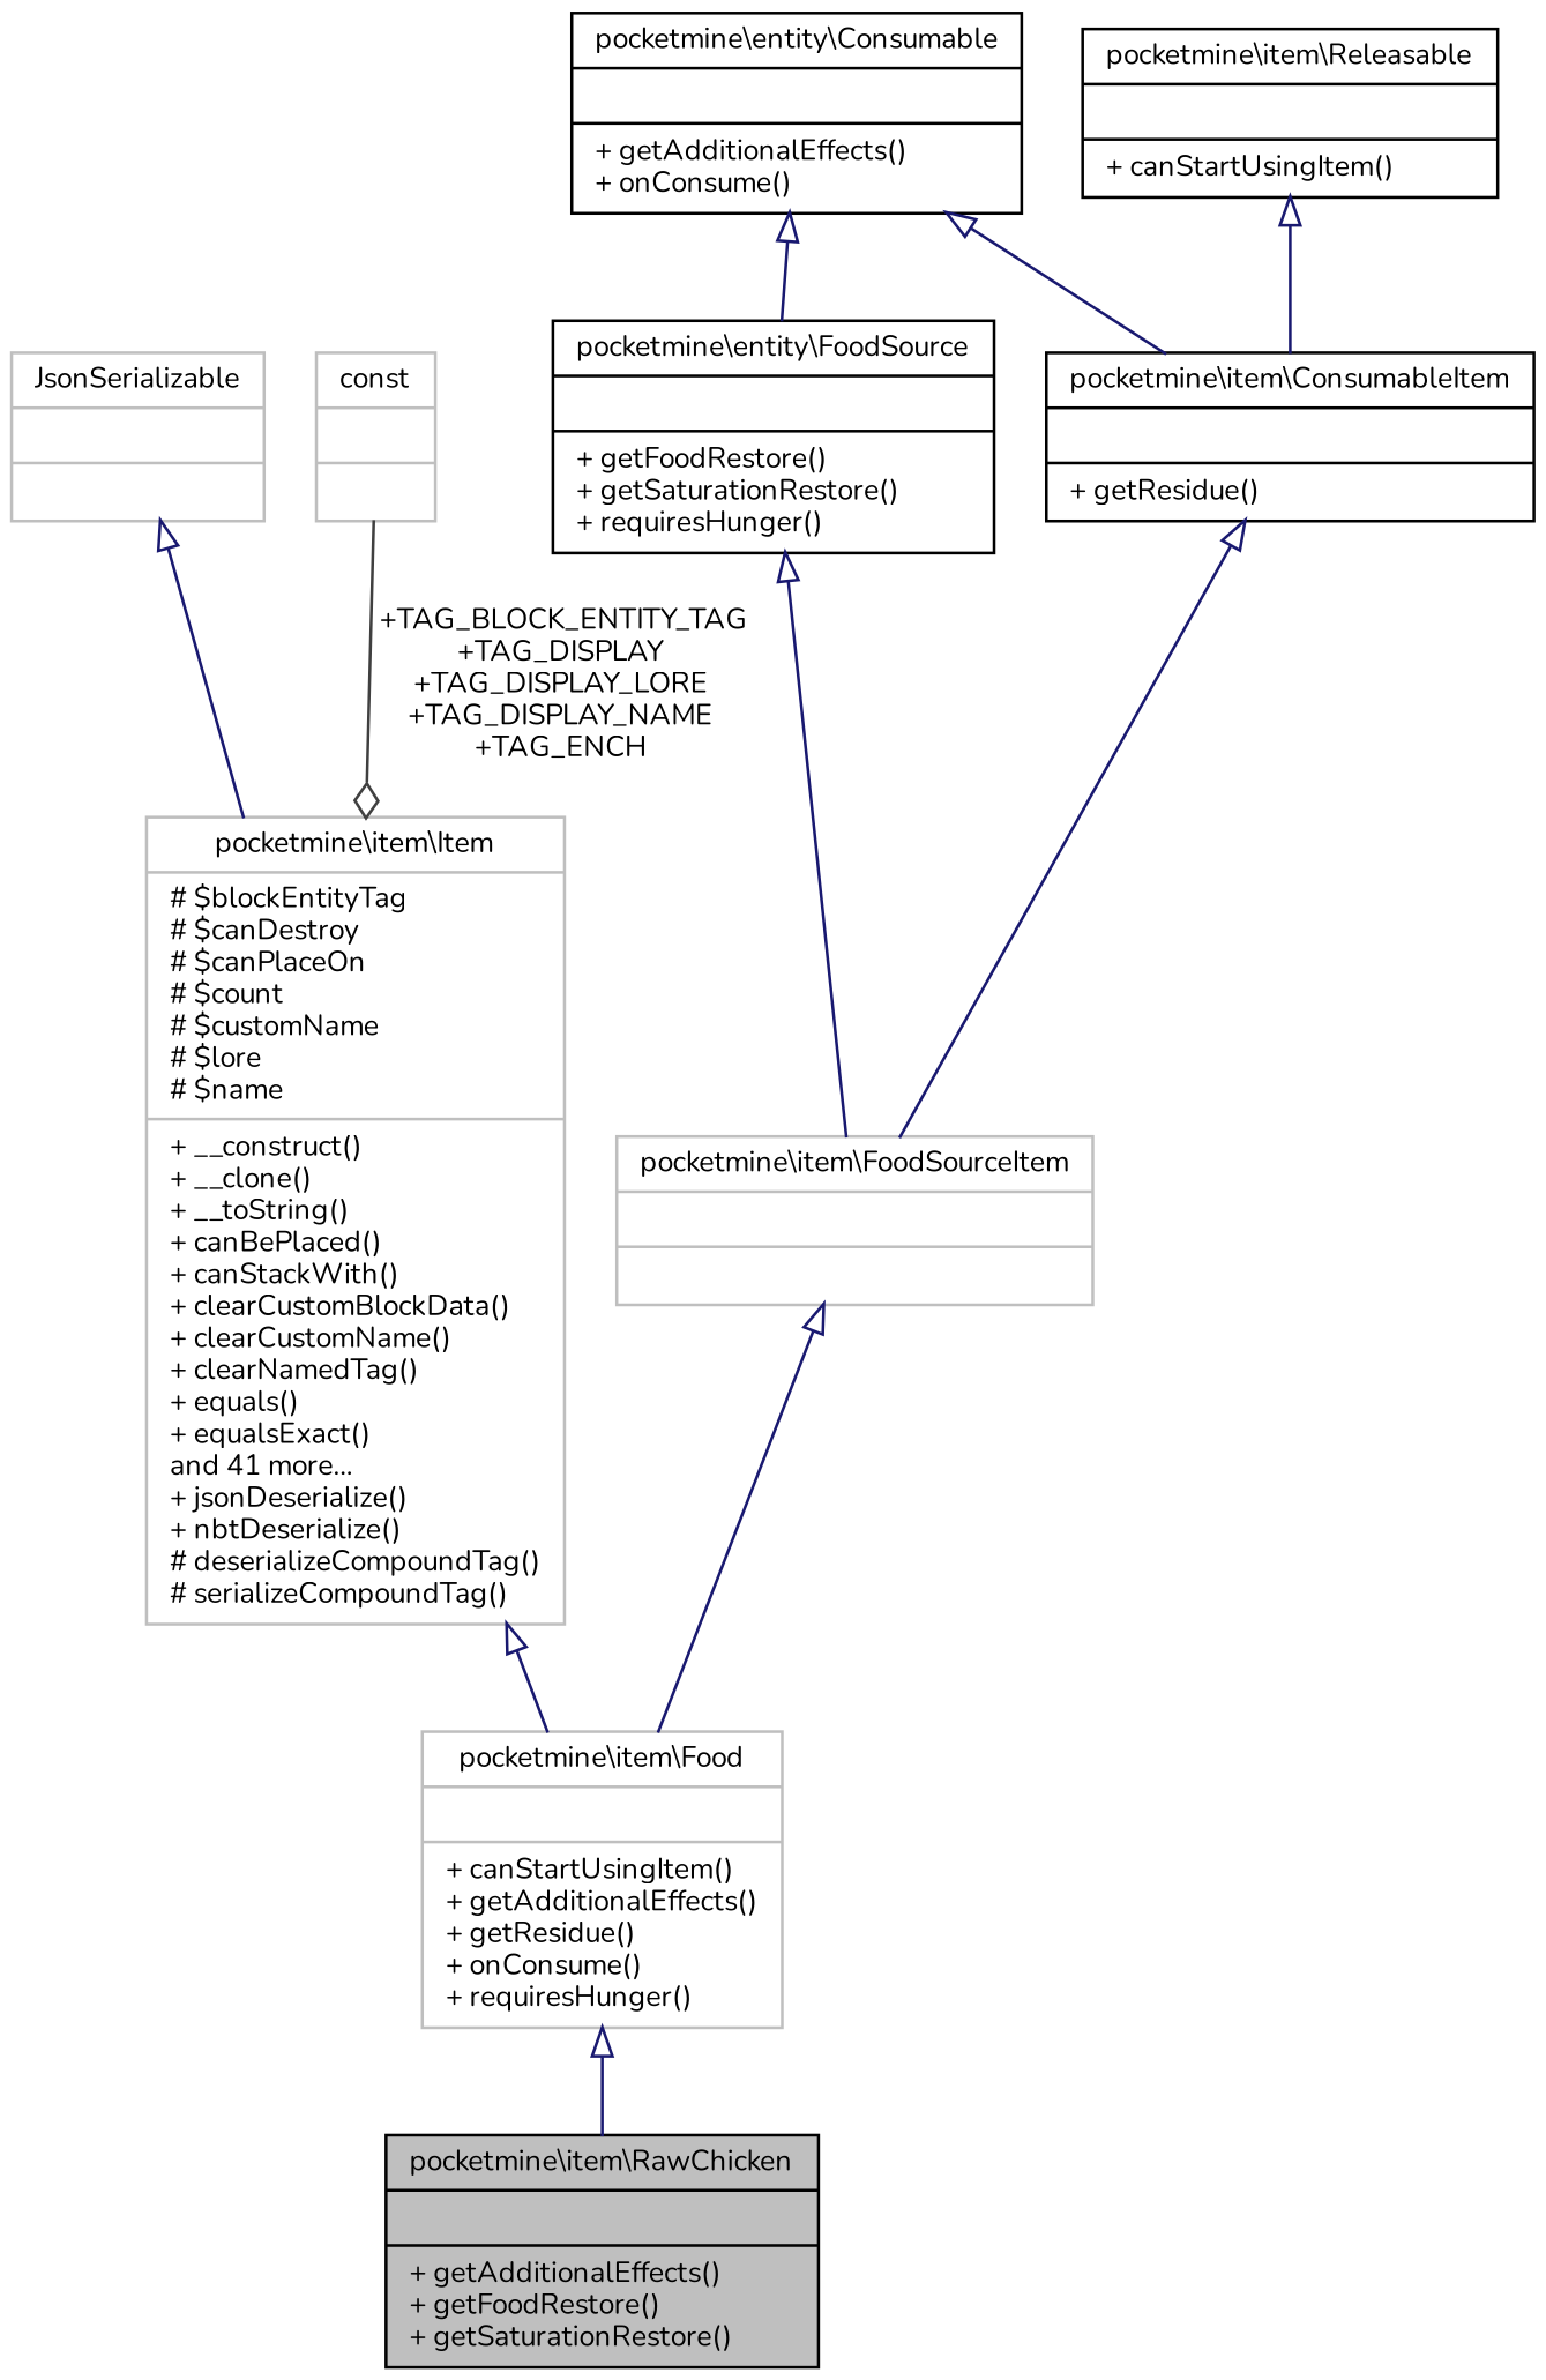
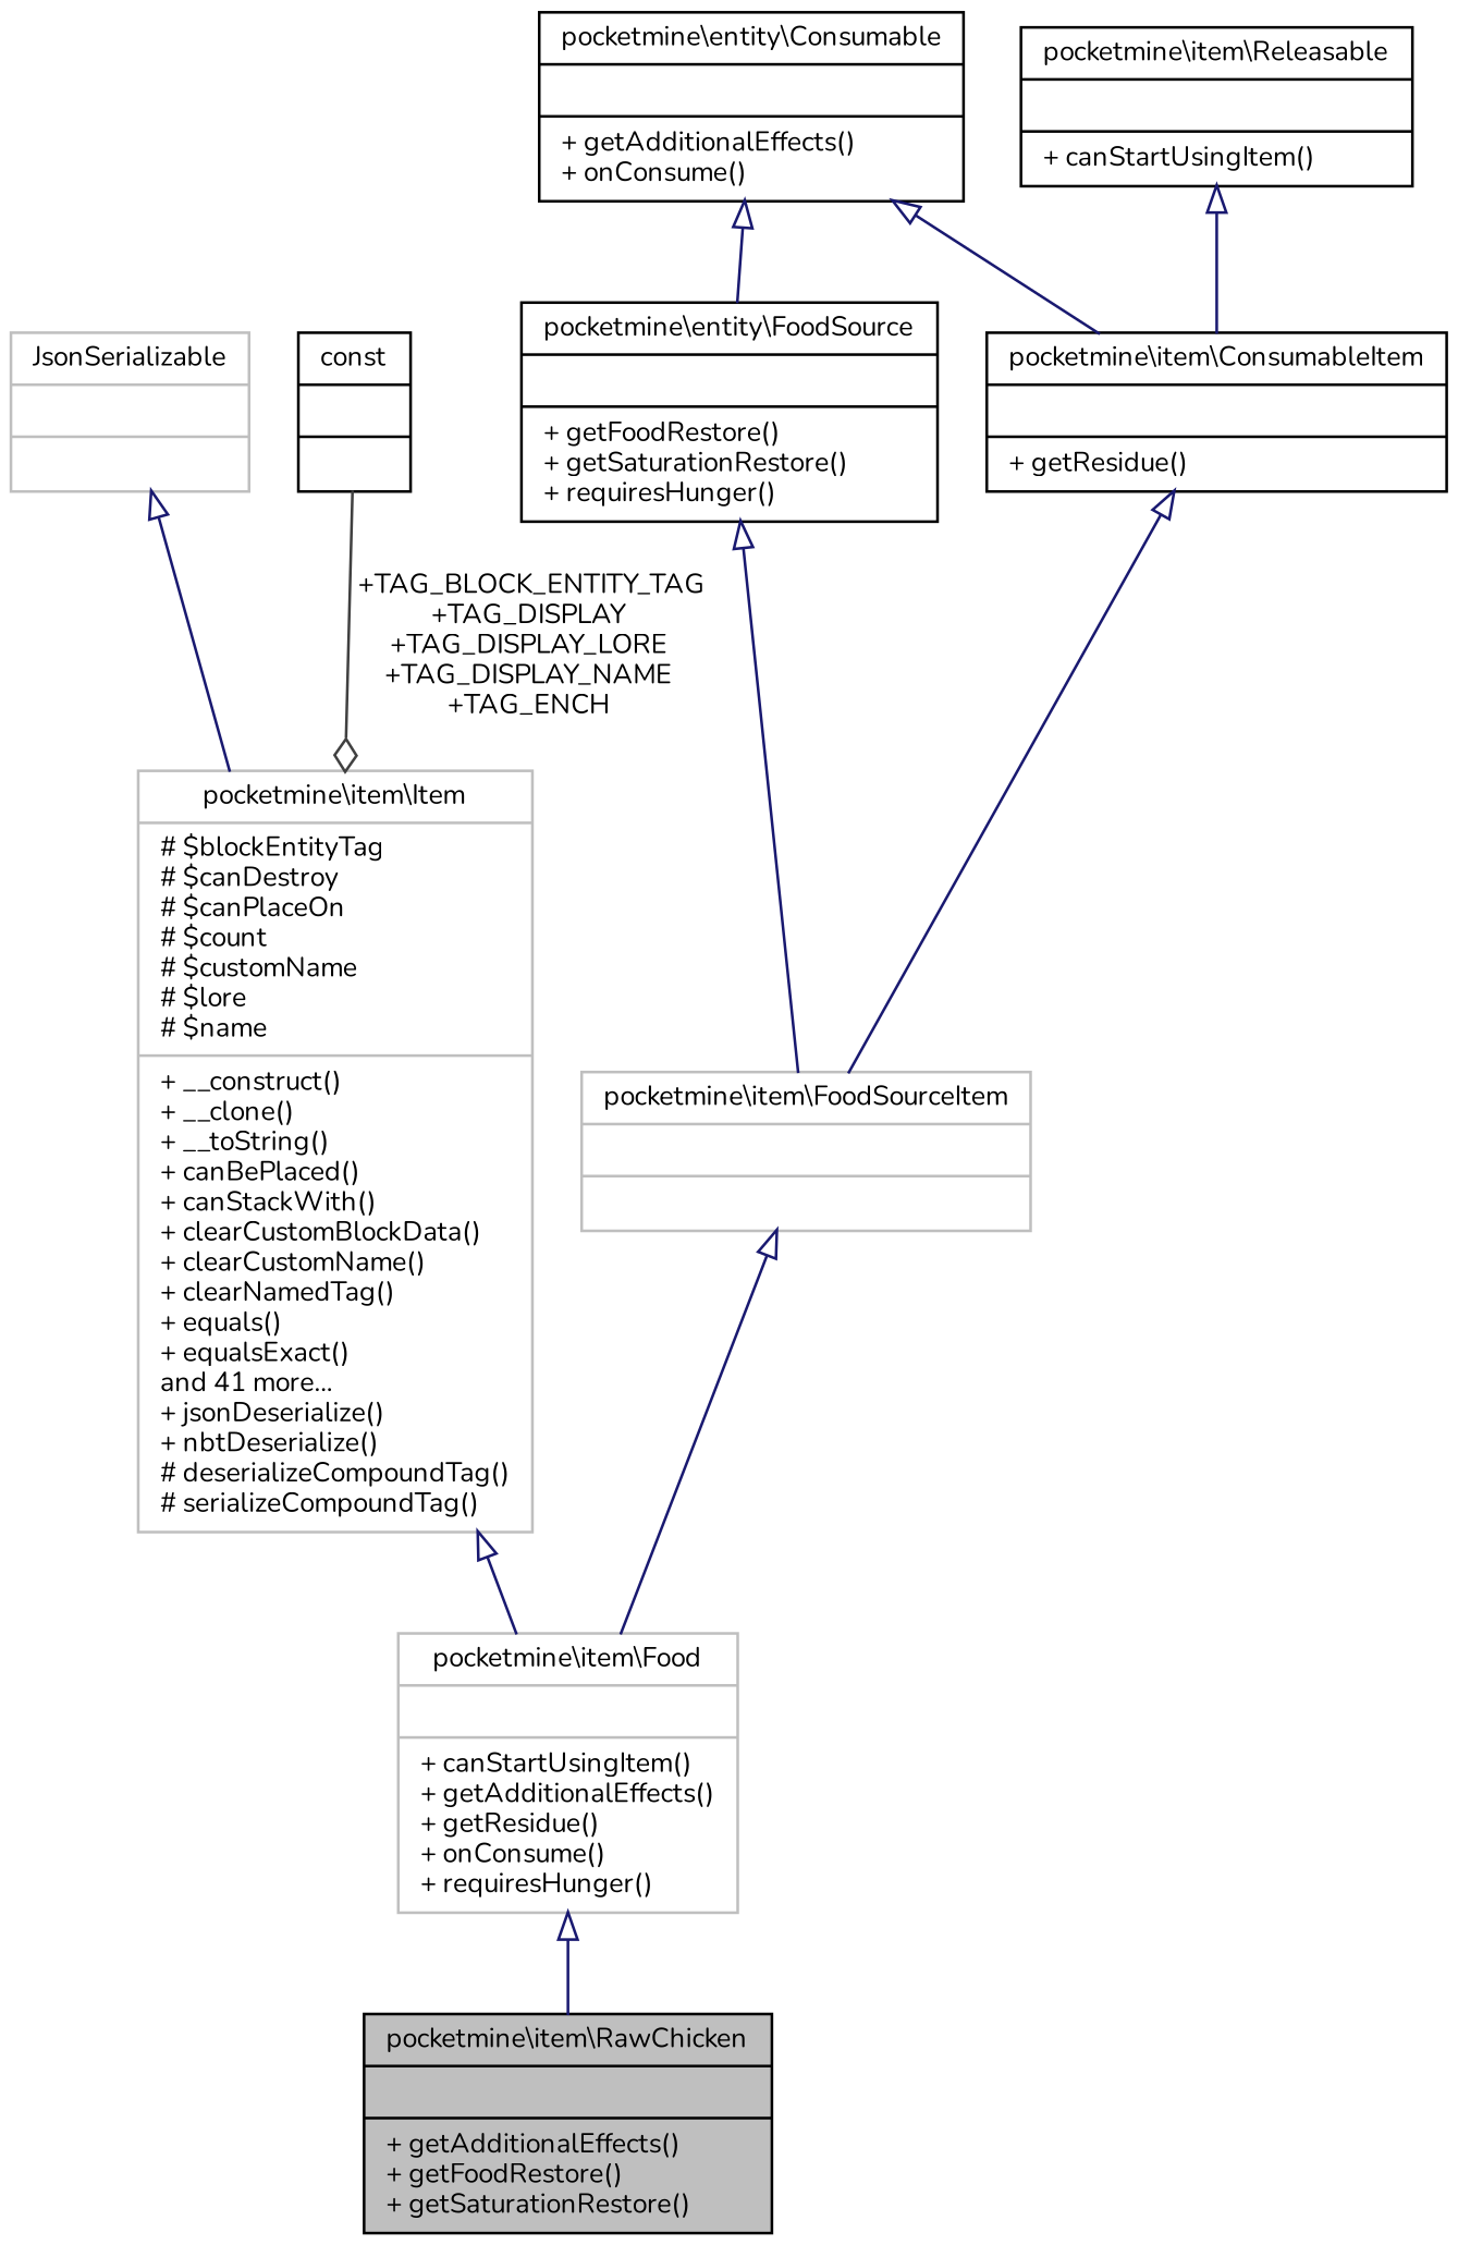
  digraph {
    fontname=Nunito
    node [color=black fillcolor=white fontname=Nunito fontsize=10 shape=record style=filled]
    edge [arrowtail=onormal color=midnightblue dir=back fontname=Nunito fontsize=10 labelfontname=Helvetica labelfontsize=10 style=solid]
    n1 [fillcolor=grey75 fontcolor=black height=0.2 label="{pocketmine\\item\\RawChicken\n||+ getAdditionalEffects()\l+ getFoodRestore()\l+ getSaturationRestore()\l}" width=0.4]
    n2 [color=grey75 height=0.2 label="{pocketmine\\item\\Food\n||+ canStartUsingItem()\l+ getAdditionalEffects()\l+ getResidue()\l+ onConsume()\l+ requiresHunger()\l}" width=0.4]
    n3 [color=grey75 height=0.2 label="{pocketmine\\item\\Item\n|# $blockEntityTag\l# $canDestroy\l# $canPlaceOn\l# $count\l# $customName\l# $lore\l# $name\l|+ __construct()\l+ __clone()\l+ __toString()\l+ canBePlaced()\l+ canStackWith()\l+ clearCustomBlockData()\l+ clearCustomName()\l+ clearNamedTag()\l+ equals()\l+ equalsExact()\land 41 more...\l+ jsonDeserialize()\l+ nbtDeserialize()\l# deserializeCompoundTag()\l# serializeCompoundTag()\l}" width=0.4]
    n4 [color=grey75 height=0.2 label="{JsonSerializable\n||}" width=0.4]
-   n5 [color=grey75 height=0.2 label="{const\n||}" width=0.4]
+   n5 [height=0.2 label="{const\n||}" width=0.4]
    n6 [color=grey75 height=0.2 label="{pocketmine\\item\\FoodSourceItem\n||}" width=0.4]
    n7 [height=0.2 label="{pocketmine\\item\\ConsumableItem\n||+ getResidue()\l}" width=0.4]
    n8 [height=0.2 label="{pocketmine\\entity\\Consumable\n||+ getAdditionalEffects()\l+ onConsume()\l}" width=0.4]
    n9 [height=0.2 label="{pocketmine\\entity\\FoodSource\n||+ getFoodRestore()\l+ getSaturationRestore()\l+ requiresHunger()\l}" width=0.4]
    n10 [height=0.2 label="{pocketmine\\item\\Releasable\n||+ canStartUsingItem()\l}" width=0.4]
    n2 -> n1
    n3 -> n2
    n4 -> n3
    n5 -> n3 [arrowhead=odiamond color=grey25 label=" +TAG_BLOCK_ENTITY_TAG\n+TAG_DISPLAY\n+TAG_DISPLAY_LORE\n+TAG_DISPLAY_NAME\n+TAG_ENCH" arrowtail="" dir=""]
    n6 -> n2
    n7 -> n6
    n8 -> n7
    n8 -> n9
    n9 -> n6
    n10 -> n7
  }
